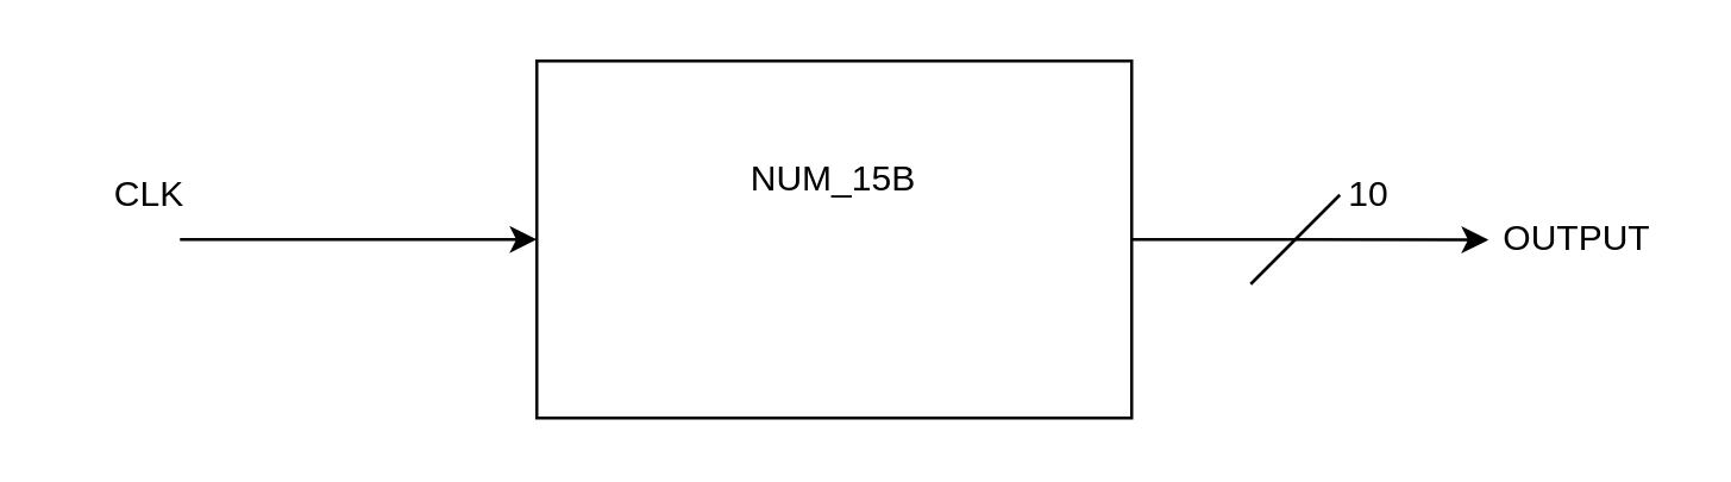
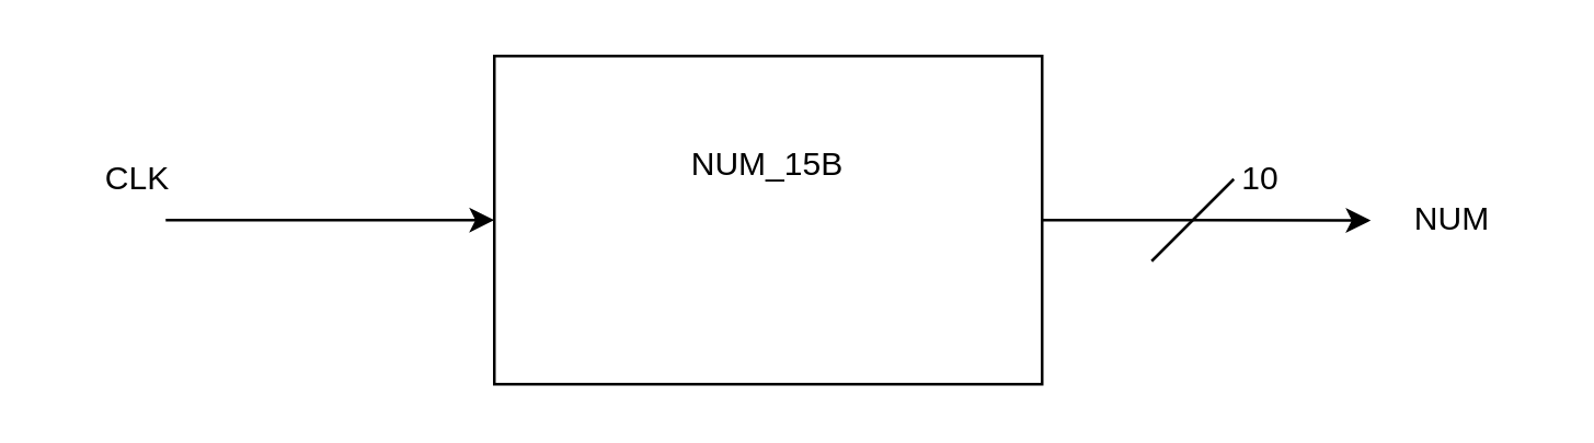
  <mxCell id="0" />
  <mxCell id="1" parent="0" />
  <mxCell id="2" style="edgeStyle=orthogonalEdgeStyle;rounded=0;orthogonalLoop=1;jettySize=auto;html=1;exitX=1;exitY=0.5;exitDx=0;exitDy=0;" edge="1" parent="1" source="3"><mxGeometry relative="1" as="geometry"><mxPoint x="500" y="80.138" as="targetPoint" /></mxGeometry></mxCell>
  <mxCell id="3" value="" style="rounded=0;whiteSpace=wrap;html=1;" vertex="1" parent="1"><mxGeometry x="180" y="20" width="200" height="120" as="geometry" /></mxCell>
  <mxCell id="4" value="" style="endArrow=classic;html=1;rounded=0;entryX=0;entryY=0.5;entryDx=0;entryDy=0;" edge="1" parent="1" target="3"><mxGeometry width="50" height="50" relative="1" as="geometry"><mxPoint x="60" y="80" as="sourcePoint" /><mxPoint x="110" y="30" as="targetPoint" /></mxGeometry></mxCell>
  <mxCell id="5" value="" style="endArrow=none;html=1;rounded=0;" edge="1" parent="1"><mxGeometry width="50" height="50" relative="1" as="geometry"><mxPoint x="420" y="95" as="sourcePoint" /><mxPoint x="450" y="65" as="targetPoint" /></mxGeometry></mxCell>
  <mxCell id="6" value="10" style="text;html=1;strokeColor=none;fillColor=none;align=center;verticalAlign=middle;whiteSpace=wrap;rounded=0;" vertex="1" parent="1"><mxGeometry x="430" y="50" width="60" height="30" as="geometry" /></mxCell>
  <mxCell id="7" value="CLK" style="text;html=1;strokeColor=none;fillColor=none;align=center;verticalAlign=middle;whiteSpace=wrap;rounded=0;" vertex="1" parent="1"><mxGeometry x="20" y="50" width="60" height="30" as="geometry" /></mxCell>
- <mxCell id="8" value="OUTPUT" style="text;html=1;strokeColor=none;fillColor=none;align=center;verticalAlign=middle;whiteSpace=wrap;rounded=0;" vertex="1" parent="1"><mxGeometry x="500" y="65" width="60" height="30" as="geometry" /></mxCell>
+ <mxCell id="8" value="NUM" style="text;html=1;strokeColor=none;fillColor=none;align=center;verticalAlign=middle;whiteSpace=wrap;rounded=0;" vertex="1" parent="1"><mxGeometry x="500" y="65" width="60" height="30" as="geometry" /></mxCell>
  <mxCell id="9" value="NUM_15B" style="text;html=1;strokeColor=none;fillColor=none;align=center;verticalAlign=middle;whiteSpace=wrap;rounded=0;" vertex="1" parent="1"><mxGeometry x="250" y="45" width="60" height="30" as="geometry" /></mxCell>
